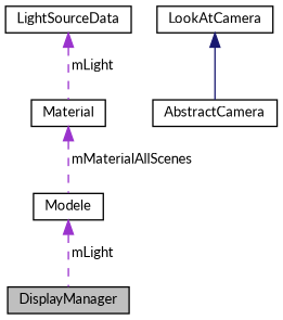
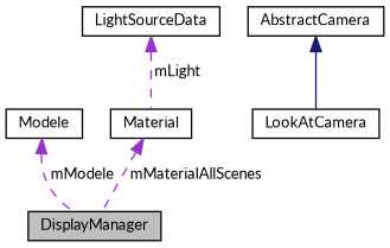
  digraph {
    fontname=Lato
    node [color=black fillcolor=white fontname=Lato fontsize=10 shape=record style=filled]
    edge [color=darkorchid3 dir=back fontname=Lato fontsize=10 labelfontname=Helvetica labelfontsize=10 style=dashed]
    n1 [fillcolor=grey75 fontcolor=black height=0.2 label=DisplayManager width=0.4]
    n2 [height=0.2 label=LookAtCamera width=0.4]
    n3 [height=0.2 label=AbstractCamera width=0.4]
    n4 [height=0.2 label=Modele width=0.4]
    n5 [height=0.2 label=Material width=0.4]
    n6 [height=0.2 label=LightSourceData width=0.4]
-   n2 -> n3 [color=midnightblue style=solid]
-   n4 -> n1 [label=" mLight"]
-   n5 -> n4 [label=" mMaterialAllScenes"]
+   n3 -> n2 [color=midnightblue style=solid]
+   n4 -> n1 [label=" mModele"]
+   n5 -> n1 [label=" mMaterialAllScenes"]
    n6 -> n5 [label=" mLight"]
  }
